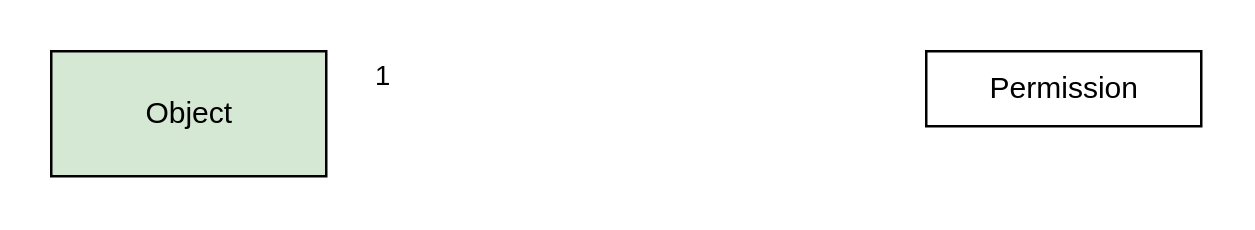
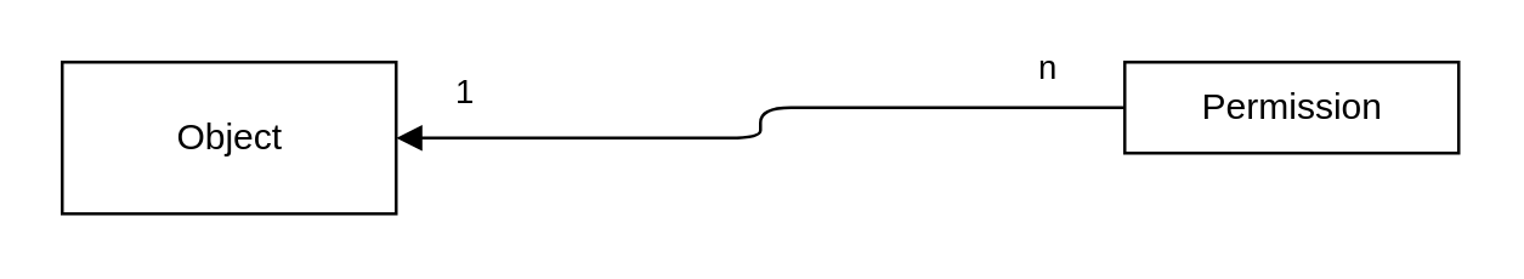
  <mxCell id="0" />
  <mxCell id="1" parent="0" />
- <mxCell id="2" value="Object" style="html=1;fillColor=#d5e8d4;" vertex="1" parent="1"><mxGeometry x="20" y="20" width="110" height="50" as="geometry" /></mxCell>
+ <mxCell id="2" value="Object" style="html=1;" vertex="1" parent="1"><mxGeometry x="20" y="20" width="110" height="50" as="geometry" /></mxCell>
  <mxCell id="3" value="Permission" style="html=1;" vertex="1" parent="1"><mxGeometry x="370" y="20" width="110" height="30" as="geometry" /></mxCell>
+ <mxCell id="4" value="" style="endArrow=block;endFill=1;html=1;edgeStyle=orthogonalEdgeStyle;align=left;verticalAlign=top;entryX=1;entryY=0.5;entryDx=0;entryDy=0;entryPerimeter=0;exitX=0;exitY=0.5;exitDx=0;exitDy=0;" edge="1" parent="1" source="3" target="2"><mxGeometry x="0.083" y="5" relative="1" as="geometry"><mxPoint x="330" y="30" as="sourcePoint" /><mxPoint x="140" y="45" as="targetPoint" /><Array as="points" /><mxPoint as="offset" /></mxGeometry></mxCell>
+ <mxCell id="5" value="n" style="edgeLabel;resizable=0;html=1;align=left;verticalAlign=bottom;" connectable="0" vertex="1" parent="4"><mxGeometry x="-1" relative="1" as="geometry"><mxPoint x="-30" y="-5" as="offset" /></mxGeometry></mxCell>
  <mxCell id="6" value="1" style="edgeLabel;resizable=0;html=1;align=left;verticalAlign=bottom;" connectable="0" vertex="1" parent="1"><mxGeometry x="330" y="45" as="geometry"><mxPoint x="-182" y="-7" as="offset" /></mxGeometry></mxCell>
